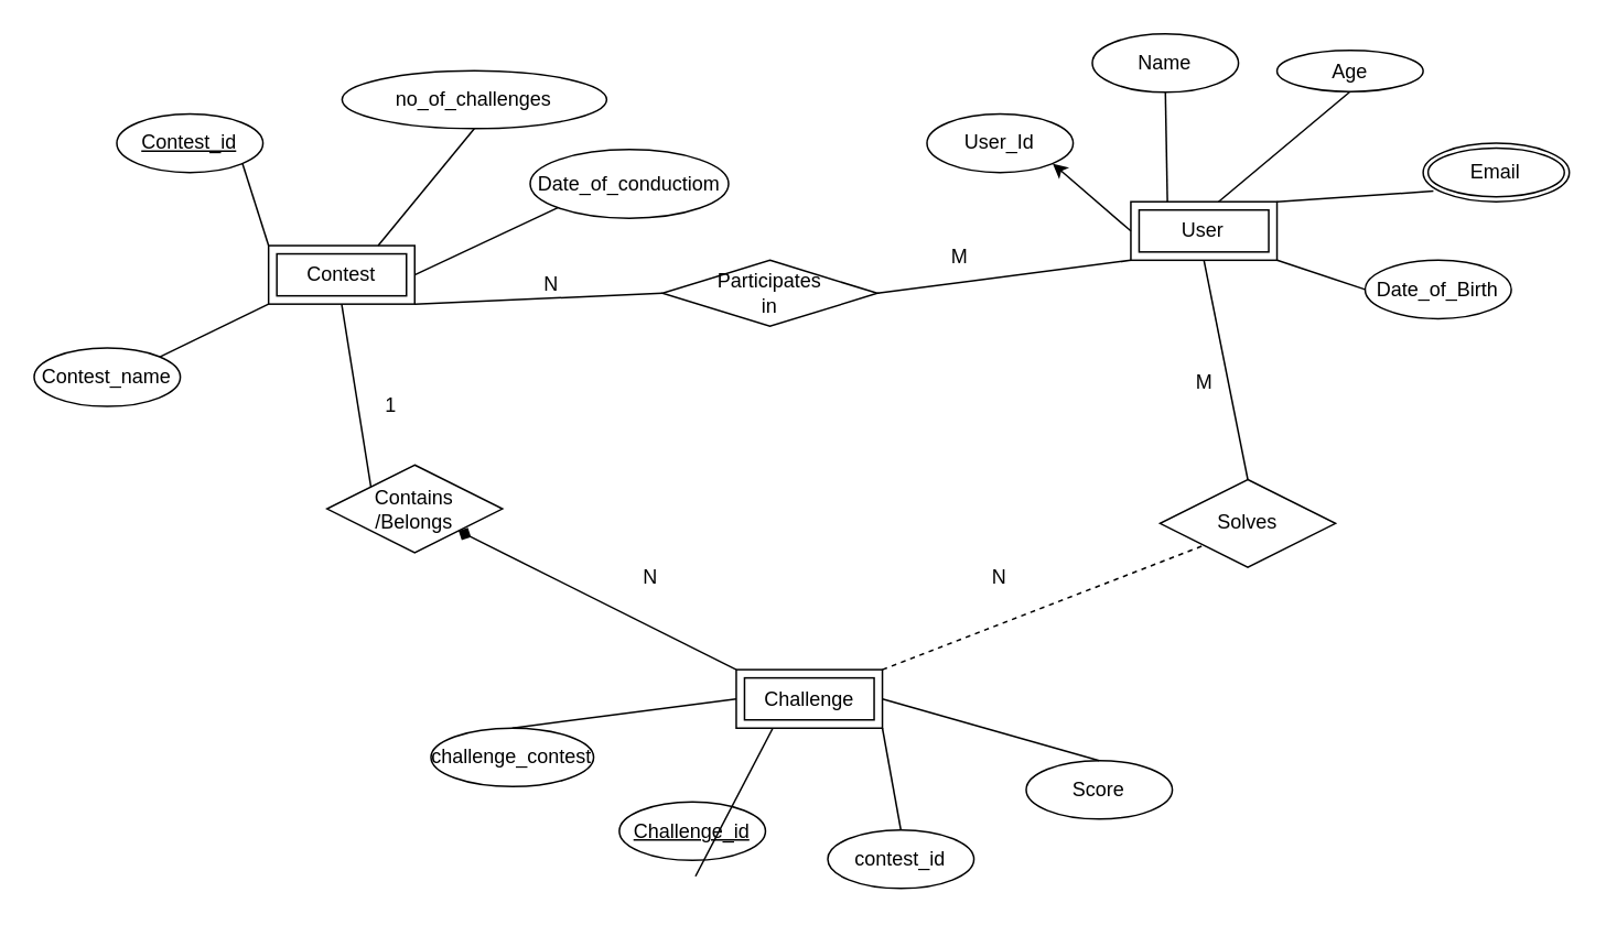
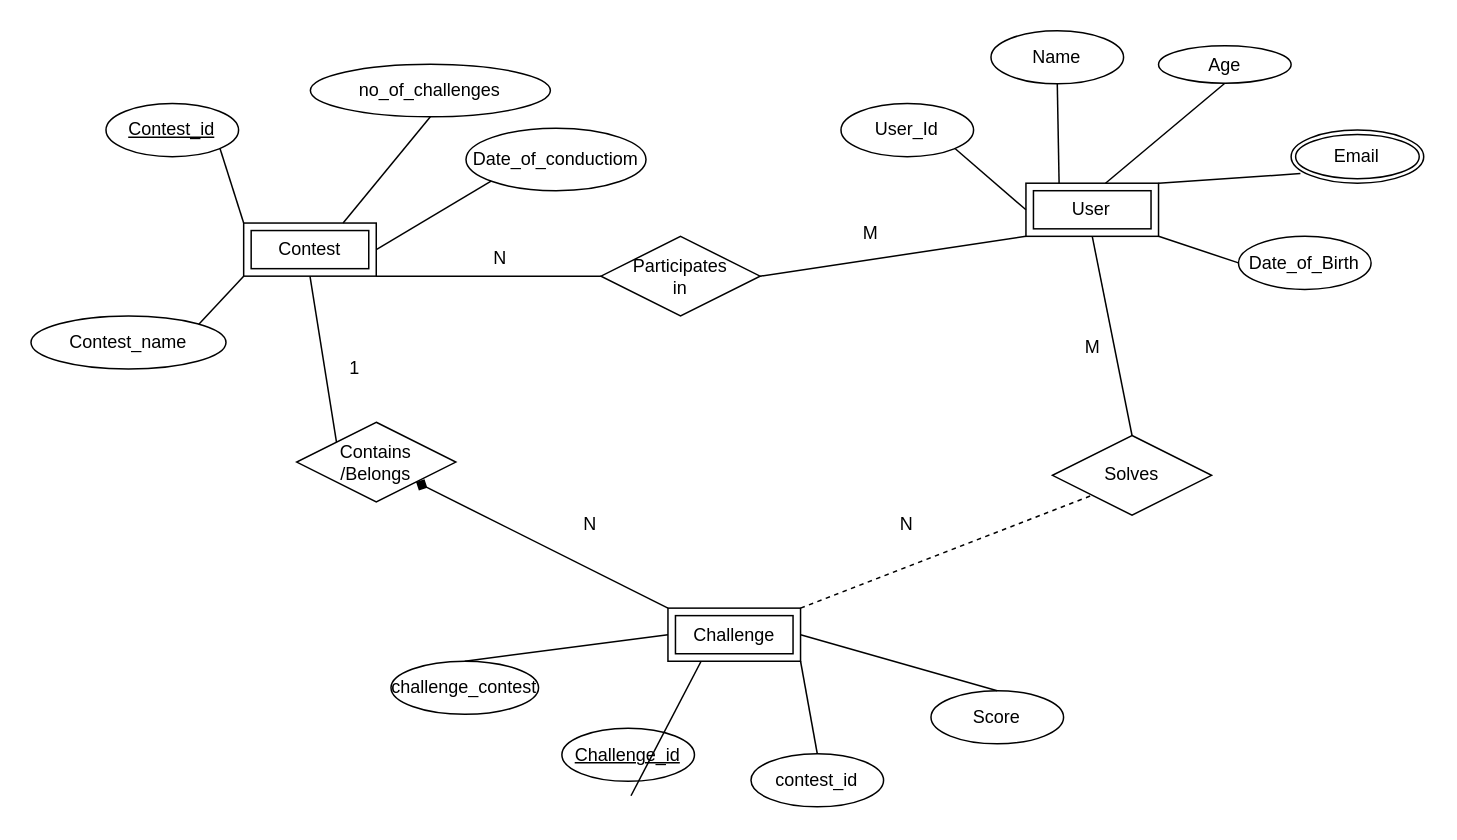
  <mxCell id="0" />
  <mxCell id="1" parent="0" />
- <mxCell id="2" value="Participates&lt;div&gt;in&lt;/div&gt;" style="shape=rhombus;perimeter=rhombusPerimeter;whiteSpace=wrap;html=1;align=center;container=0;" vertex="1" parent="1"><mxGeometry x="399.997" y="157.059" width="130" height="40" as="geometry" /></mxCell>
+ <mxCell id="2" value="Participates&lt;div&gt;in&lt;/div&gt;" style="shape=rhombus;perimeter=rhombusPerimeter;whiteSpace=wrap;html=1;align=center;container=0;" vertex="1" parent="1"><mxGeometry x="399.997" y="157.059" width="106.071" height="53.115" as="geometry" /></mxCell>
  <mxCell id="3" value="User" style="shape=ext;margin=3;double=1;whiteSpace=wrap;html=1;align=center;container=0;" vertex="1" parent="1"><mxGeometry x="683.304" y="121.639" width="88.393" height="35.41" as="geometry" /></mxCell>
  <mxCell id="4" value="User_Id" style="ellipse;whiteSpace=wrap;html=1;align=center;container=0;" vertex="1" parent="1"><mxGeometry x="559.996" y="68.522" width="88.393" height="35.41" as="geometry" /></mxCell>
  <mxCell id="5" value="Name" style="ellipse;whiteSpace=wrap;html=1;align=center;container=0;" vertex="1" parent="1"><mxGeometry x="659.996" y="20.005" width="88.393" height="35.41" as="geometry" /></mxCell>
  <mxCell id="6" value="Date_of_Birth" style="ellipse;whiteSpace=wrap;html=1;align=center;container=0;" vertex="1" parent="1"><mxGeometry x="824.999" y="157.054" width="88.393" height="35.41" as="geometry" /></mxCell>
  <mxCell id="7" value="Age" style="ellipse;whiteSpace=wrap;html=1;align=center;container=0;" vertex="1" parent="1"><mxGeometry x="771.697" y="30" width="88.393" height="25" as="geometry" /></mxCell>
  <mxCell id="8" value="Email" style="ellipse;shape=doubleEllipse;margin=3;whiteSpace=wrap;html=1;align=center;container=0;" vertex="1" parent="1"><mxGeometry x="860.087" y="86.225" width="88.393" height="35.41" as="geometry" /></mxCell>
  <mxCell id="9" value="" style="endArrow=none;html=1;rounded=0;entryX=0.07;entryY=0.819;entryDx=0;entryDy=0;entryPerimeter=0;" edge="1" parent="1" target="8"><mxGeometry width="50" height="50" relative="1" as="geometry"><mxPoint x="771.696" y="121.639" as="sourcePoint" /><mxPoint x="815.893" y="77.377" as="targetPoint" /></mxGeometry></mxCell>
  <mxCell id="10" value="" style="endArrow=none;html=1;rounded=0;entryX=0;entryY=0.5;entryDx=0;entryDy=0;" edge="1" parent="1" target="6"><mxGeometry width="50" height="50" relative="1" as="geometry"><mxPoint x="771.696" y="157.049" as="sourcePoint" /><mxPoint x="868.929" y="192.459" as="targetPoint" /></mxGeometry></mxCell>
  <mxCell id="11" value="" style="endArrow=none;html=1;rounded=0;entryX=0.5;entryY=1;entryDx=0;entryDy=0;" edge="1" parent="1" target="7"><mxGeometry width="50" height="50" relative="1" as="geometry"><mxPoint x="736.339" y="121.639" as="sourcePoint" /><mxPoint x="780.536" y="77.377" as="targetPoint" /></mxGeometry></mxCell>
- <mxCell id="12" value="" style="endArrow=classic;html=1;rounded=0;entryX=1;entryY=1;entryDx=0;entryDy=0;exitX=0;exitY=0.5;exitDx=0;exitDy=0;" edge="1" parent="1" source="3" target="4"><mxGeometry width="50" height="50" relative="1" as="geometry"><mxPoint x="683.304" y="121.639" as="sourcePoint" /><mxPoint x="727.5" y="77.377" as="targetPoint" /></mxGeometry></mxCell>
+ <mxCell id="12" value="" style="endArrow=none;html=1;rounded=0;entryX=1;entryY=1;entryDx=0;entryDy=0;exitX=0;exitY=0.5;exitDx=0;exitDy=0;" edge="1" parent="1" source="3" target="4"><mxGeometry width="50" height="50" relative="1" as="geometry"><mxPoint x="683.304" y="121.639" as="sourcePoint" /><mxPoint x="727.5" y="77.377" as="targetPoint" /></mxGeometry></mxCell>
  <mxCell id="13" value="" style="endArrow=none;html=1;rounded=0;entryX=0.5;entryY=1;entryDx=0;entryDy=0;exitX=0.25;exitY=0;exitDx=0;exitDy=0;" edge="1" parent="1" source="3" target="5"><mxGeometry width="50" height="50" relative="1" as="geometry"><mxPoint x="692.143" y="121.639" as="sourcePoint" /><mxPoint x="736.339" y="77.377" as="targetPoint" /></mxGeometry></mxCell>
  <mxCell id="14" value="Contains&lt;div&gt;/Belongs&lt;/div&gt;" style="shape=rhombus;perimeter=rhombusPerimeter;whiteSpace=wrap;html=1;align=center;container=0;" vertex="1" parent="1"><mxGeometry x="197.143" y="280.984" width="106.071" height="53.115" as="geometry" /></mxCell>
  <mxCell id="15" value="Solves" style="shape=rhombus;perimeter=rhombusPerimeter;whiteSpace=wrap;html=1;align=center;container=0;" vertex="1" parent="1"><mxGeometry x="700.982" y="289.836" width="106.071" height="53.115" as="geometry" /></mxCell>
  <mxCell id="16" value="" style="endArrow=diamond;html=1;rounded=0;exitX=0;exitY=0;exitDx=0;exitDy=0;" edge="1" parent="1" source="21" target="14"><mxGeometry width="50" height="50" relative="1" as="geometry"><mxPoint x="391.607" y="431.475" as="sourcePoint" /><mxPoint x="435.804" y="387.213" as="targetPoint" /></mxGeometry></mxCell>
  <mxCell id="17" value="" style="endArrow=none;html=1;rounded=0;entryX=0.5;entryY=1;entryDx=0;entryDy=0;exitX=0;exitY=0;exitDx=0;exitDy=0;" edge="1" parent="1" source="14" target="28"><mxGeometry width="50" height="50" relative="1" as="geometry"><mxPoint x="223.661" y="289.836" as="sourcePoint" /><mxPoint x="267.857" y="245.574" as="targetPoint" /></mxGeometry></mxCell>
  <mxCell id="18" value="" style="endArrow=none;html=1;rounded=0;entryX=0;entryY=1;entryDx=0;entryDy=0;exitX=1;exitY=0;exitDx=0;exitDy=0;dashed=1;" edge="1" parent="1" source="21" target="15"><mxGeometry width="50" height="50" relative="1" as="geometry"><mxPoint x="480" y="440.328" as="sourcePoint" /><mxPoint x="524.196" y="396.066" as="targetPoint" /></mxGeometry></mxCell>
  <mxCell id="19" value="" style="endArrow=none;html=1;rounded=0;entryX=0;entryY=1;entryDx=0;entryDy=0;exitX=1;exitY=0.5;exitDx=0;exitDy=0;" edge="1" parent="1" source="2" target="3"><mxGeometry width="50" height="50" relative="1" as="geometry"><mxPoint x="497.679" y="219.016" as="sourcePoint" /><mxPoint x="541.875" y="174.754" as="targetPoint" /></mxGeometry></mxCell>
  <mxCell id="20" value="" style="endArrow=none;html=1;rounded=0;entryX=0.5;entryY=1;entryDx=0;entryDy=0;" edge="1" parent="1" target="3"><mxGeometry width="50" height="50" relative="1" as="geometry"><mxPoint x="754.018" y="289.836" as="sourcePoint" /><mxPoint x="798.214" y="245.574" as="targetPoint" /></mxGeometry></mxCell>
  <mxCell id="21" value="Challenge" style="shape=ext;margin=3;double=1;whiteSpace=wrap;html=1;align=center;container=0;" vertex="1" parent="1"><mxGeometry x="444.643" y="404.918" width="88.393" height="35.41" as="geometry" /></mxCell>
  <mxCell id="22" value="challenge_contest" style="ellipse;whiteSpace=wrap;html=1;align=center;container=0;" vertex="1" parent="1"><mxGeometry x="260" y="440.33" width="98.39" height="35.41" as="geometry" /></mxCell>
  <mxCell id="23" value="&lt;u&gt;Challenge_id&lt;/u&gt;" style="ellipse;whiteSpace=wrap;html=1;align=center;container=0;" vertex="1" parent="1"><mxGeometry x="373.927" y="485" width="88.393" height="35.41" as="geometry" /></mxCell>
  <mxCell id="24" value="contest_id" style="ellipse;whiteSpace=wrap;html=1;align=center;container=0;" vertex="1" parent="1"><mxGeometry x="499.997" y="502" width="88.393" height="35.41" as="geometry" /></mxCell>
  <mxCell id="25" value="Score" style="ellipse;whiteSpace=wrap;html=1;align=center;container=0;" vertex="1" parent="1"><mxGeometry x="619.996" y="460" width="88.393" height="35.41" as="geometry" /></mxCell>
  <mxCell id="26" value="&lt;u&gt;Contest_id&lt;/u&gt;" style="ellipse;whiteSpace=wrap;html=1;align=center;container=0;" vertex="1" parent="1"><mxGeometry x="69.996" y="68.527" width="88.393" height="35.41" as="geometry" /></mxCell>
- <mxCell id="27" value="Date_of_conductiom" style="ellipse;whiteSpace=wrap;html=1;align=center;container=0;" vertex="1" parent="1"><mxGeometry x="320" y="90" width="120" height="41.64" as="geometry" /></mxCell>
+ <mxCell id="27" value="Date_of_conductiom" style="ellipse;whiteSpace=wrap;html=1;align=center;container=0;" vertex="1" parent="1"><mxGeometry x="310" y="85" width="120" height="41.64" as="geometry" /></mxCell>
  <mxCell id="28" value="Contest" style="shape=ext;margin=3;double=1;whiteSpace=wrap;html=1;align=center;container=0;" vertex="1" parent="1"><mxGeometry x="161.784" y="148.197" width="88.393" height="35.41" as="geometry" /></mxCell>
- <mxCell id="29" value="Contest_name" style="ellipse;whiteSpace=wrap;html=1;align=center;container=0;" vertex="1" parent="1"><mxGeometry x="20" y="210.164" width="88.393" height="35.41" as="geometry" /></mxCell>
+ <mxCell id="29" value="Contest_name" style="ellipse;whiteSpace=wrap;html=1;align=center;container=0;" vertex="1" parent="1"><mxGeometry x="20" y="210.164" width="130" height="35.41" as="geometry" /></mxCell>
  <mxCell id="30" value="no_of_challenges" style="ellipse;whiteSpace=wrap;html=1;align=center;container=0;" vertex="1" parent="1"><mxGeometry x="206.25" y="42.3" width="160" height="35.08" as="geometry" /></mxCell>
  <mxCell id="31" value="" style="endArrow=none;html=1;rounded=0;entryX=0;entryY=1;entryDx=0;entryDy=0;exitX=1;exitY=0;exitDx=0;exitDy=0;" edge="1" parent="1" source="29" target="28"><mxGeometry width="50" height="50" relative="1" as="geometry"><mxPoint x="73.393" y="254.426" as="sourcePoint" /><mxPoint x="117.589" y="210.164" as="targetPoint" /></mxGeometry></mxCell>
  <mxCell id="32" value="" style="endArrow=none;html=1;rounded=0;entryX=0;entryY=0;entryDx=0;entryDy=0;exitX=1;exitY=1;exitDx=0;exitDy=0;" edge="1" parent="1" source="26" target="28"><mxGeometry width="50" height="50" relative="1" as="geometry"><mxPoint x="82.232" y="139.344" as="sourcePoint" /><mxPoint x="126.429" y="95.082" as="targetPoint" /></mxGeometry></mxCell>
  <mxCell id="33" value="" style="endArrow=none;html=1;rounded=0;exitX=0.75;exitY=0;exitDx=0;exitDy=0;entryX=0.5;entryY=1;entryDx=0;entryDy=0;" edge="1" parent="1" source="28" target="30"><mxGeometry width="50" height="50" relative="1" as="geometry"><mxPoint x="205.982" y="139.344" as="sourcePoint" /><mxPoint x="250.179" y="95.082" as="targetPoint" /></mxGeometry></mxCell>
  <mxCell id="34" value="" style="endArrow=none;html=1;rounded=0;entryX=0;entryY=1;entryDx=0;entryDy=0;" edge="1" parent="1" target="27"><mxGeometry width="50" height="50" relative="1" as="geometry"><mxPoint x="250.179" y="165.902" as="sourcePoint" /><mxPoint x="294.375" y="121.639" as="targetPoint" /></mxGeometry></mxCell>
  <mxCell id="35" value="" style="endArrow=none;html=1;rounded=0;exitX=1;exitY=1;exitDx=0;exitDy=0;entryX=0;entryY=0.5;entryDx=0;entryDy=0;" edge="1" parent="1" source="28" target="2"><mxGeometry width="50" height="50" relative="1" as="geometry"><mxPoint x="356.25" y="227.869" as="sourcePoint" /><mxPoint x="391.607" y="219.016" as="targetPoint" /></mxGeometry></mxCell>
  <mxCell id="36" value="" style="endArrow=none;html=1;rounded=0;entryX=0;entryY=0.5;entryDx=0;entryDy=0;exitX=0.5;exitY=0;exitDx=0;exitDy=0;" edge="1" parent="1" source="22" target="21"><mxGeometry width="50" height="50" relative="1" as="geometry"><mxPoint x="350" y="480" as="sourcePoint" /><mxPoint x="400" y="430" as="targetPoint" /></mxGeometry></mxCell>
  <mxCell id="37" value="" style="endArrow=none;html=1;rounded=0;entryX=0.25;entryY=1;entryDx=0;entryDy=0;" edge="1" parent="1" target="21"><mxGeometry width="50" height="50" relative="1" as="geometry"><mxPoint x="420" y="530" as="sourcePoint" /><mxPoint x="460" y="480" as="targetPoint" /><Array as="points" /></mxGeometry></mxCell>
  <mxCell id="38" value="" style="endArrow=none;html=1;rounded=0;entryX=1;entryY=1;entryDx=0;entryDy=0;exitX=0.5;exitY=0;exitDx=0;exitDy=0;" edge="1" parent="1" source="24" target="21"><mxGeometry width="50" height="50" relative="1" as="geometry"><mxPoint x="580" y="510" as="sourcePoint" /><mxPoint x="590" y="434.59" as="targetPoint" /><Array as="points" /></mxGeometry></mxCell>
  <mxCell id="39" value="" style="endArrow=none;html=1;rounded=0;entryX=1;entryY=0.5;entryDx=0;entryDy=0;exitX=0.5;exitY=0;exitDx=0;exitDy=0;" edge="1" parent="1" source="25" target="21"><mxGeometry width="50" height="50" relative="1" as="geometry"><mxPoint x="620" y="490" as="sourcePoint" /><mxPoint x="670" y="440" as="targetPoint" /></mxGeometry></mxCell>
  <mxCell id="40" value="M" style="text;html=1;align=center;verticalAlign=middle;whiteSpace=wrap;rounded=0;" vertex="1" parent="1"><mxGeometry x="550" y="140" width="60" height="30" as="geometry" /></mxCell>
  <mxCell id="41" value="N" style="text;html=1;align=center;verticalAlign=middle;whiteSpace=wrap;rounded=0;" vertex="1" parent="1"><mxGeometry x="303" y="157" width="60" height="30" as="geometry" /></mxCell>
  <mxCell id="42" value="M" style="text;html=1;align=center;verticalAlign=middle;whiteSpace=wrap;rounded=0;" vertex="1" parent="1"><mxGeometry x="697.5" y="215.57" width="60" height="30" as="geometry" /></mxCell>
  <mxCell id="43" value="1" style="text;html=1;align=center;verticalAlign=middle;whiteSpace=wrap;rounded=0;" vertex="1" parent="1"><mxGeometry x="206" y="230" width="60" height="30" as="geometry" /></mxCell>
  <mxCell id="44" value="N" style="text;html=1;align=center;verticalAlign=middle;whiteSpace=wrap;rounded=0;" vertex="1" parent="1"><mxGeometry x="574.19" y="334.1" width="60" height="30" as="geometry" /></mxCell>
  <mxCell id="45" value="N" style="text;html=1;align=center;verticalAlign=middle;whiteSpace=wrap;rounded=0;" vertex="1" parent="1"><mxGeometry x="363" y="334.1" width="60" height="30" as="geometry" /></mxCell>
